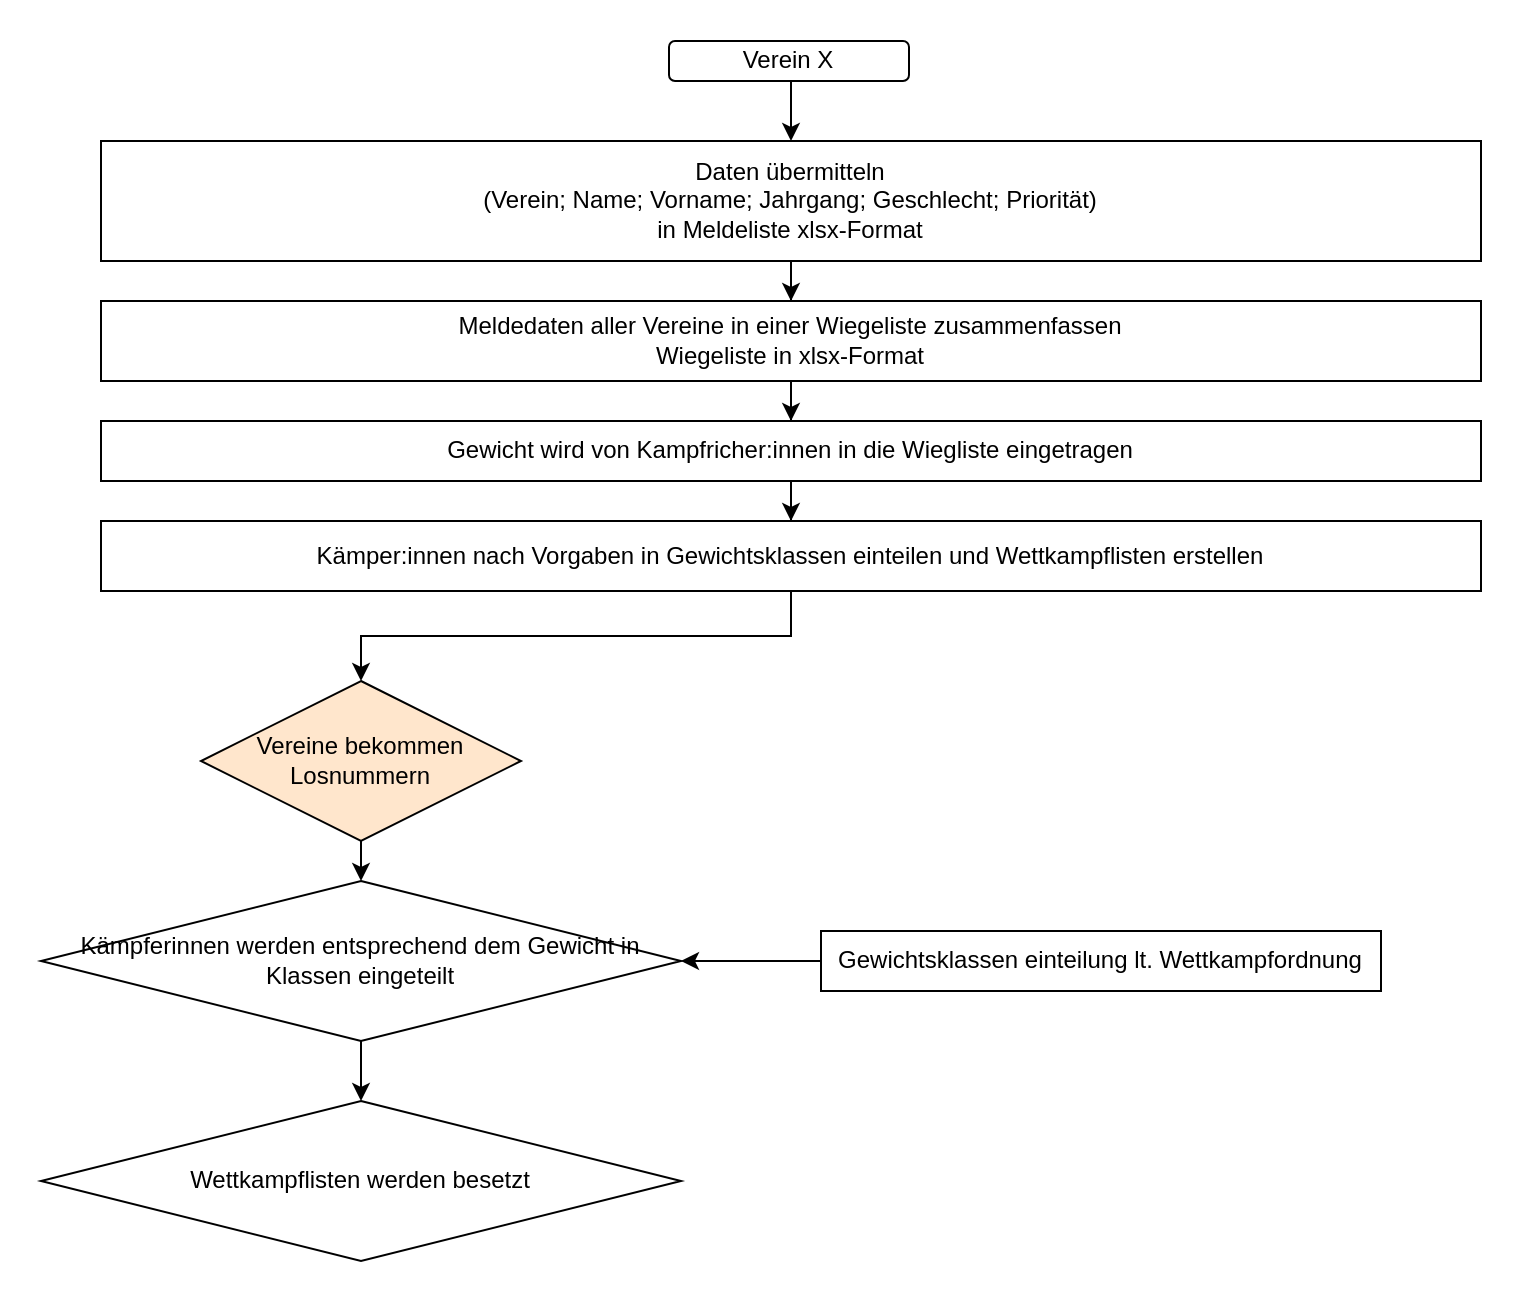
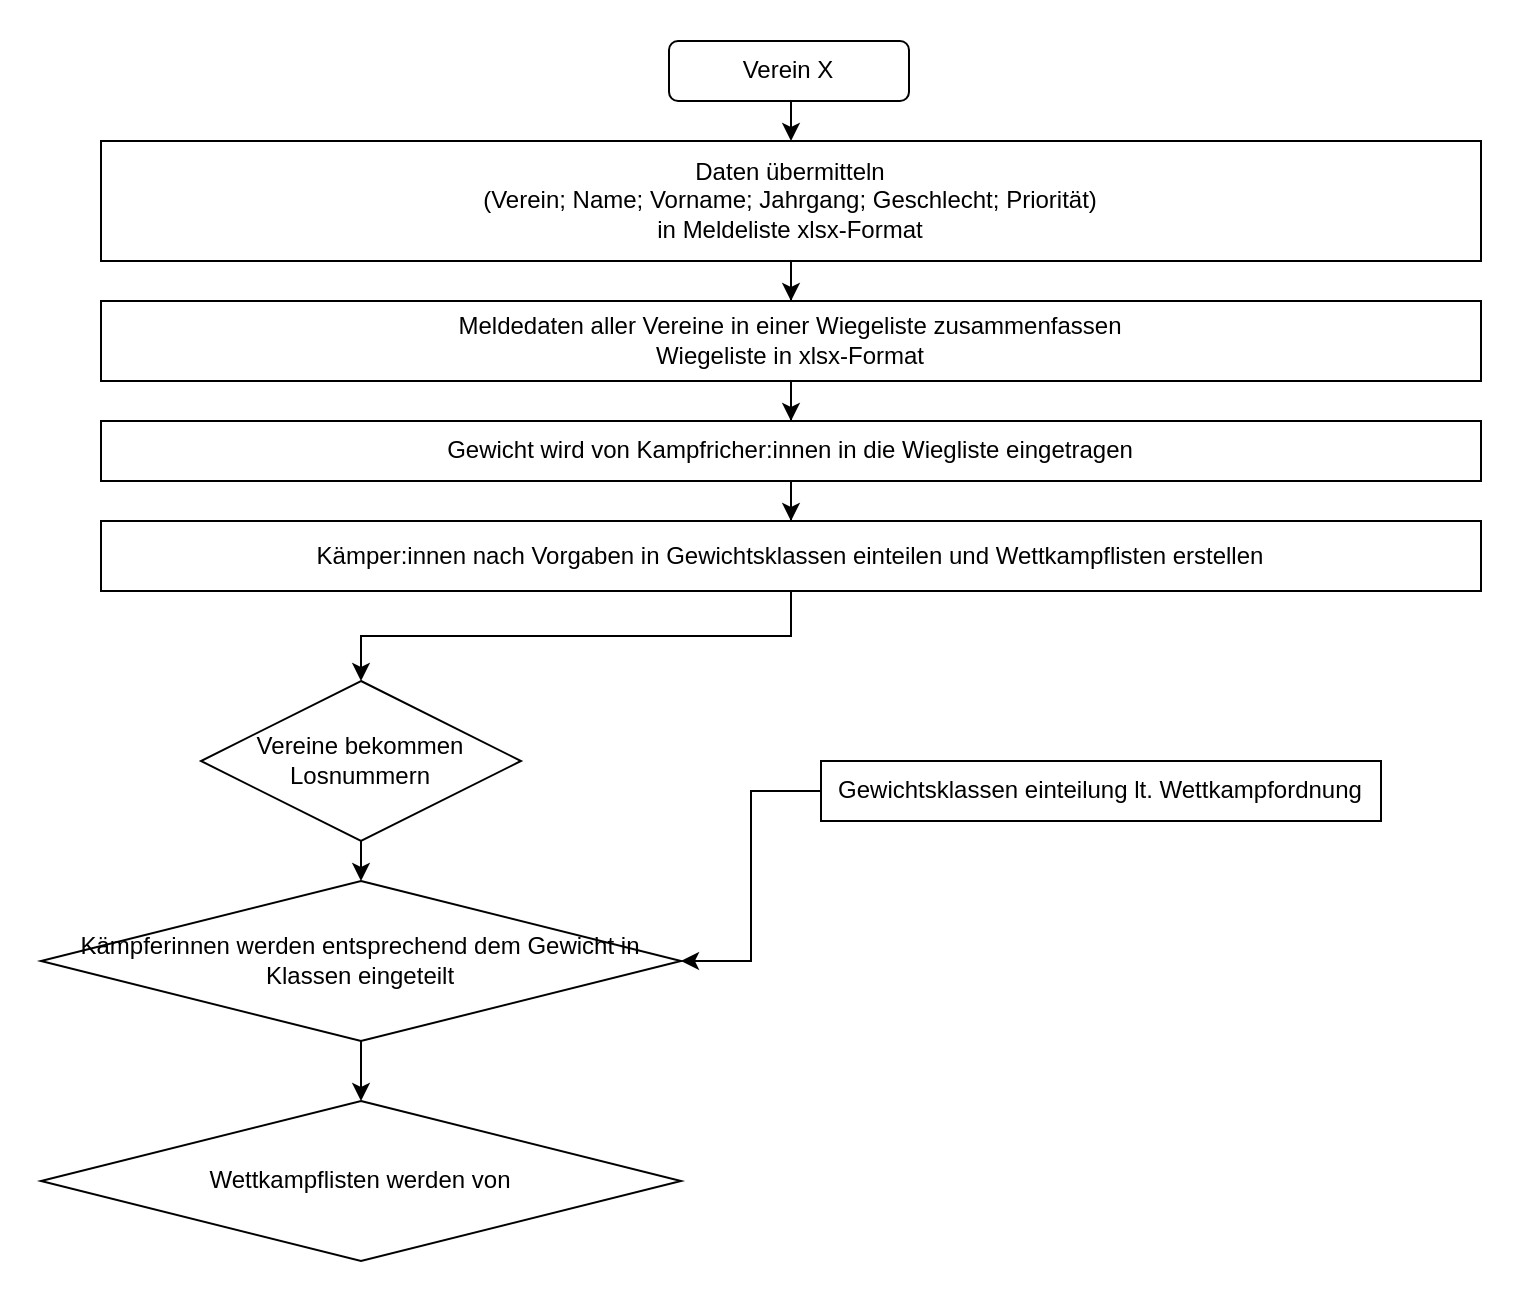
  <mxCell id="0" />
  <mxCell id="1" parent="0" />
  <mxCell id="2" style="edgeStyle=orthogonalEdgeStyle;rounded=0;orthogonalLoop=1;jettySize=auto;html=1;exitX=0.5;exitY=1;exitDx=0;exitDy=0;entryX=0.5;entryY=0;entryDx=0;entryDy=0;" edge="1" parent="1" source="3" target="5"><mxGeometry relative="1" as="geometry" /></mxCell>
- <mxCell id="3" value="Verein X" style="rounded=1;whiteSpace=wrap;html=1;" vertex="1" parent="1"><mxGeometry x="334" y="20" width="120" height="20" as="geometry" /></mxCell>
+ <mxCell id="3" value="Verein X" style="rounded=1;whiteSpace=wrap;html=1;" vertex="1" parent="1"><mxGeometry x="334" y="20" width="120" height="30" as="geometry" /></mxCell>
  <mxCell id="4" value="" style="edgeStyle=orthogonalEdgeStyle;rounded=0;orthogonalLoop=1;jettySize=auto;html=1;" edge="1" parent="1" source="5" target="7"><mxGeometry relative="1" as="geometry" /></mxCell>
  <mxCell id="5" value="&lt;div&gt;Daten übermitteln&lt;/div&gt;&lt;div&gt;(Verein; Name; Vorname; Jahrgang; Geschlecht; Priorität)&lt;/div&gt;&lt;div&gt;in Meldeliste xlsx-Format&lt;br&gt;&lt;/div&gt;" style="rounded=0;whiteSpace=wrap;html=1;" vertex="1" parent="1"><mxGeometry x="50" y="70" width="690" height="60" as="geometry" /></mxCell>
  <mxCell id="6" value="" style="edgeStyle=orthogonalEdgeStyle;rounded=0;orthogonalLoop=1;jettySize=auto;html=1;" edge="1" parent="1" source="7" target="9"><mxGeometry relative="1" as="geometry" /></mxCell>
  <mxCell id="7" value="&lt;div&gt;Meldedaten aller Vereine in einer Wiegeliste zusammenfassen&lt;/div&gt;&lt;div&gt;Wiegeliste in xlsx-Format&lt;br&gt;&lt;/div&gt;" style="whiteSpace=wrap;html=1;rounded=0;" vertex="1" parent="1"><mxGeometry x="50" y="150" width="690" height="40" as="geometry" /></mxCell>
  <mxCell id="8" value="" style="edgeStyle=orthogonalEdgeStyle;rounded=0;orthogonalLoop=1;jettySize=auto;html=1;" edge="1" parent="1" source="9" target="11"><mxGeometry relative="1" as="geometry" /></mxCell>
  <mxCell id="9" value="Gewicht wird von Kampfricher:innen in die Wiegliste eingetragen" style="whiteSpace=wrap;html=1;rounded=0;" vertex="1" parent="1"><mxGeometry x="50" y="210" width="690" height="30" as="geometry" /></mxCell>
  <mxCell id="10" style="edgeStyle=orthogonalEdgeStyle;rounded=0;orthogonalLoop=1;jettySize=auto;html=1;entryX=0.5;entryY=0;entryDx=0;entryDy=0;" edge="1" parent="1" source="11" target="17"><mxGeometry relative="1" as="geometry" /></mxCell>
  <mxCell id="11" value="Kämper:innen nach Vorgaben in Gewichtsklassen einteilen und Wettkampflisten erstellen" style="whiteSpace=wrap;html=1;rounded=0;" vertex="1" parent="1"><mxGeometry x="50" y="260" width="690" height="35" as="geometry" /></mxCell>
  <mxCell id="12" style="edgeStyle=orthogonalEdgeStyle;rounded=0;orthogonalLoop=1;jettySize=auto;html=1;entryX=1;entryY=0.5;entryDx=0;entryDy=0;" edge="1" parent="1" source="13" target="15"><mxGeometry relative="1" as="geometry" /></mxCell>
- <mxCell id="13" value="Gewichtsklassen einteilung lt. Wettkampfordnung" style="rounded=0;whiteSpace=wrap;html=1;" vertex="1" parent="1"><mxGeometry x="410" y="465" width="280" height="30" as="geometry" /></mxCell>
+ <mxCell id="13" value="Gewichtsklassen einteilung lt. Wettkampfordnung" style="rounded=0;whiteSpace=wrap;html=1;" vertex="1" parent="1"><mxGeometry x="410" y="380" width="280" height="30" as="geometry" /></mxCell>
  <mxCell id="14" value="" style="edgeStyle=orthogonalEdgeStyle;rounded=0;orthogonalLoop=1;jettySize=auto;html=1;" edge="1" parent="1" source="15" target="18"><mxGeometry relative="1" as="geometry" /></mxCell>
  <mxCell id="15" value="Kämpferinnen werden entsprechend dem Gewicht in Klassen eingeteilt" style="rhombus;whiteSpace=wrap;html=1;" vertex="1" parent="1"><mxGeometry x="20" y="440" width="320" height="80" as="geometry" /></mxCell>
  <mxCell id="16" style="edgeStyle=orthogonalEdgeStyle;rounded=0;orthogonalLoop=1;jettySize=auto;html=1;exitX=0.5;exitY=1;exitDx=0;exitDy=0;entryX=0.5;entryY=0;entryDx=0;entryDy=0;" edge="1" parent="1" source="17" target="15"><mxGeometry relative="1" as="geometry" /></mxCell>
- <mxCell id="17" value="Vereine bekommen Losnummern" style="rhombus;whiteSpace=wrap;html=1;fillColor=#ffe6cc;" vertex="1" parent="1"><mxGeometry x="100" y="340" width="160" height="80" as="geometry" /></mxCell>
- <mxCell id="18" value="Wettkampflisten werden besetzt" style="rhombus;whiteSpace=wrap;html=1;" vertex="1" parent="1"><mxGeometry x="20" y="550" width="320" height="80" as="geometry" /></mxCell>
+ <mxCell id="17" value="Vereine bekommen Losnummern" style="rhombus;whiteSpace=wrap;html=1;" vertex="1" parent="1"><mxGeometry x="100" y="340" width="160" height="80" as="geometry" /></mxCell>
+ <mxCell id="18" value="Wettkampflisten werden von" style="rhombus;whiteSpace=wrap;html=1;" vertex="1" parent="1"><mxGeometry x="20" y="550" width="320" height="80" as="geometry" /></mxCell>
